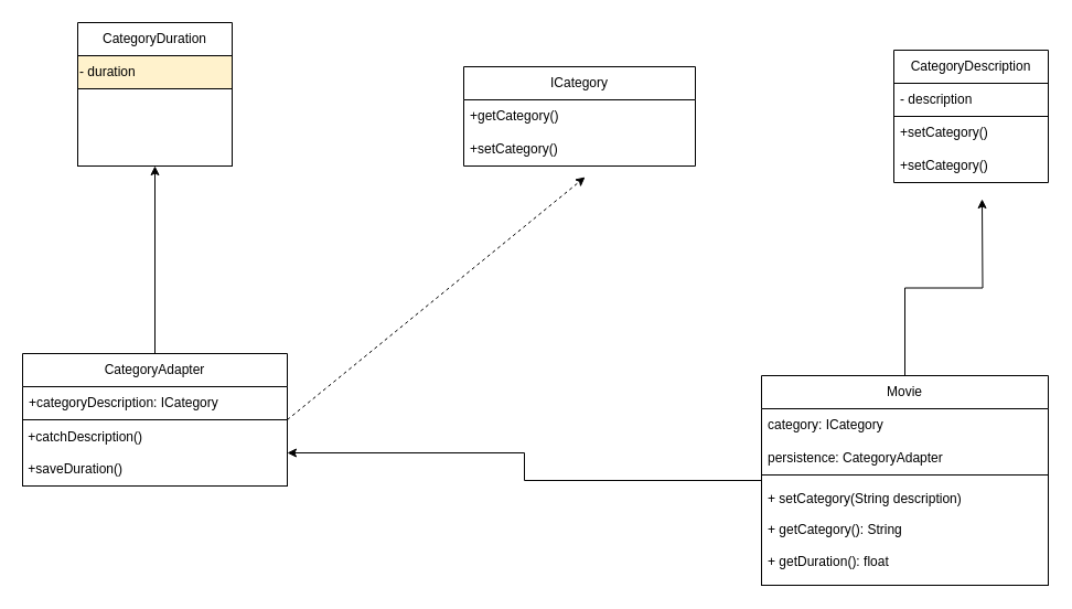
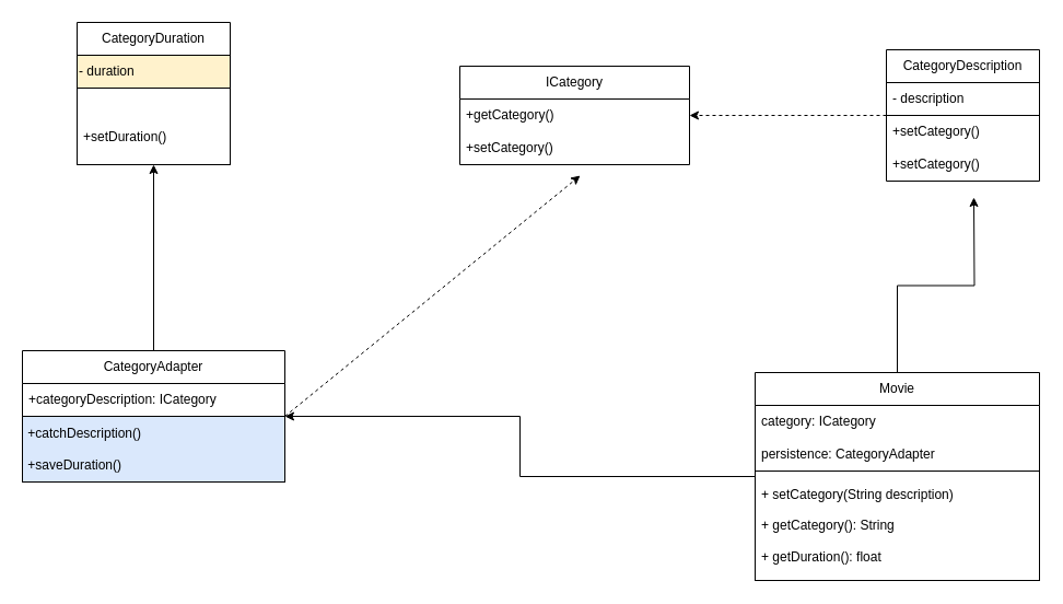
  <mxCell id="0" />
  <mxCell id="1" parent="0" />
  <mxCell id="2" value="ICategory" style="swimlane;fontStyle=0;childLayout=stackLayout;horizontal=1;startSize=30;horizontalStack=0;resizeParent=1;resizeParentMax=0;resizeLast=0;collapsible=1;marginBottom=0;whiteSpace=wrap;html=1;" vertex="1" parent="1"><mxGeometry x="420" y="60" width="210" height="90" as="geometry" /></mxCell>
  <mxCell id="3" value="+getCategory()" style="text;strokeColor=none;fillColor=none;align=left;verticalAlign=middle;spacingLeft=4;spacingRight=4;overflow=hidden;points=[[0,0.5],[1,0.5]];portConstraint=eastwest;rotatable=0;whiteSpace=wrap;html=1;" vertex="1" parent="2"><mxGeometry y="30" width="210" height="30" as="geometry" /></mxCell>
  <mxCell id="4" value="+setCategory()" style="text;strokeColor=none;fillColor=none;align=left;verticalAlign=middle;spacingLeft=4;spacingRight=4;overflow=hidden;points=[[0,0.5],[1,0.5]];portConstraint=eastwest;rotatable=0;whiteSpace=wrap;html=1;" vertex="1" parent="2"><mxGeometry y="60" width="210" height="30" as="geometry" /></mxCell>
  <mxCell id="5" style="edgeStyle=orthogonalEdgeStyle;rounded=0;orthogonalLoop=1;jettySize=auto;html=1;entryX=0.5;entryY=1;entryDx=0;entryDy=0;" edge="1" parent="1" source="6" target="12"><mxGeometry relative="1" as="geometry" /></mxCell>
  <mxCell id="6" value="CategoryAdapter" style="swimlane;fontStyle=0;childLayout=stackLayout;horizontal=1;startSize=30;horizontalStack=0;resizeParent=1;resizeParentMax=0;resizeLast=0;collapsible=1;marginBottom=0;whiteSpace=wrap;html=1;" vertex="1" parent="1"><mxGeometry x="20" y="320" width="240" height="120" as="geometry" /></mxCell>
  <mxCell id="7" value="+categoryDescription: ICategory" style="text;strokeColor=none;fillColor=none;align=left;verticalAlign=middle;spacingLeft=4;spacingRight=4;overflow=hidden;points=[[0,0.5],[1,0.5]];portConstraint=eastwest;rotatable=0;whiteSpace=wrap;html=1;" vertex="1" parent="6"><mxGeometry y="30" width="240" height="30" as="geometry" /></mxCell>
- <mxCell id="8" value="&amp;nbsp;+catchDescription()&lt;div&gt;&lt;br&gt;&lt;/div&gt;&lt;div&gt;&amp;nbsp;+saveDuration()&lt;/div&gt;" style="rounded=0;whiteSpace=wrap;html=1;align=left;" vertex="1" parent="6"><mxGeometry y="60" width="240" height="60" as="geometry" /></mxCell>
+ <mxCell id="8" value="&amp;nbsp;+catchDescription()&lt;div&gt;&lt;br&gt;&lt;/div&gt;&lt;div&gt;&amp;nbsp;+saveDuration()&lt;/div&gt;" style="rounded=0;whiteSpace=wrap;html=1;align=left;fillColor=#dae8fc;" vertex="1" parent="6"><mxGeometry y="60" width="240" height="60" as="geometry" /></mxCell>
  <mxCell id="9" value="" style="endArrow=classic;html=1;rounded=0;exitX=1;exitY=0;exitDx=0;exitDy=0;entryX=0.524;entryY=1.333;entryDx=0;entryDy=0;entryPerimeter=0;dashed=1;" edge="1" parent="1" source="8" target="4"><mxGeometry width="50" height="50" relative="1" as="geometry"><mxPoint x="520" y="290" as="sourcePoint" /><mxPoint x="570" y="240" as="targetPoint" /></mxGeometry></mxCell>
  <mxCell id="10" value="CategoryDuration" style="swimlane;fontStyle=0;childLayout=stackLayout;horizontal=1;startSize=30;horizontalStack=0;resizeParent=1;resizeParentMax=0;resizeLast=0;collapsible=1;marginBottom=0;whiteSpace=wrap;html=1;" vertex="1" parent="1"><mxGeometry x="70" y="20" width="140" height="60" as="geometry" /></mxCell>
  <mxCell id="11" value="&lt;span style=&quot;&quot;&gt;- duration&lt;/span&gt;" style="rounded=0;whiteSpace=wrap;html=1;align=left;fillColor=#fff2cc;" vertex="1" parent="10"><mxGeometry y="30" width="140" height="30" as="geometry" /></mxCell>
  <mxCell id="12" value="" style="rounded=0;whiteSpace=wrap;html=1;align=left;" vertex="1" parent="1"><mxGeometry x="70" y="80" width="140" height="70" as="geometry" /></mxCell>
+ <mxCell id="13" value="+setDuration()" style="text;strokeColor=none;fillColor=none;align=left;verticalAlign=middle;spacingLeft=4;spacingRight=4;overflow=hidden;points=[[0,0.5],[1,0.5]];portConstraint=eastwest;rotatable=0;whiteSpace=wrap;html=1;" vertex="1" parent="1"><mxGeometry x="70" y="110" width="140" height="30" as="geometry" /></mxCell>
+ <mxCell id="14" style="edgeStyle=orthogonalEdgeStyle;rounded=0;orthogonalLoop=1;jettySize=auto;html=1;dashed=1;" edge="1" parent="1" source="15" target="3"><mxGeometry relative="1" as="geometry" /></mxCell>
  <mxCell id="15" value="CategoryDescription" style="swimlane;fontStyle=0;childLayout=stackLayout;horizontal=1;startSize=30;horizontalStack=0;resizeParent=1;resizeParentMax=0;resizeLast=0;collapsible=1;marginBottom=0;whiteSpace=wrap;html=1;" vertex="1" parent="1"><mxGeometry x="810" y="45" width="140" height="120" as="geometry" /></mxCell>
  <mxCell id="16" value="- description" style="text;strokeColor=default;fillColor=none;align=left;verticalAlign=middle;spacingLeft=4;spacingRight=4;overflow=hidden;points=[[0,0.5],[1,0.5]];portConstraint=eastwest;rotatable=0;whiteSpace=wrap;html=1;" vertex="1" parent="15"><mxGeometry y="30" width="140" height="30" as="geometry" /></mxCell>
  <mxCell id="17" value="+setCategory()" style="text;strokeColor=none;fillColor=none;align=left;verticalAlign=middle;spacingLeft=4;spacingRight=4;overflow=hidden;points=[[0,0.5],[1,0.5]];portConstraint=eastwest;rotatable=0;whiteSpace=wrap;html=1;" vertex="1" parent="15"><mxGeometry y="60" width="140" height="30" as="geometry" /></mxCell>
  <mxCell id="18" value="+setCategory()" style="text;strokeColor=none;fillColor=none;align=left;verticalAlign=middle;spacingLeft=4;spacingRight=4;overflow=hidden;points=[[0,0.5],[1,0.5]];portConstraint=eastwest;rotatable=0;whiteSpace=wrap;html=1;" vertex="1" parent="15"><mxGeometry y="90" width="140" height="30" as="geometry" /></mxCell>
- <mxCell id="19" style="edgeStyle=orthogonalEdgeStyle;rounded=0;orthogonalLoop=1;jettySize=auto;html=1;" edge="1" parent="1" source="21" target="8"><mxGeometry relative="1" as="geometry" /></mxCell>
+ <mxCell id="19" style="edgeStyle=orthogonalEdgeStyle;rounded=0;orthogonalLoop=1;jettySize=auto;html=1;entryX=1;entryY=0.5;entryDx=0;entryDy=0;" edge="1" parent="1" source="21" target="6"><mxGeometry relative="1" as="geometry" /></mxCell>
  <mxCell id="20" style="edgeStyle=orthogonalEdgeStyle;rounded=0;orthogonalLoop=1;jettySize=auto;html=1;" edge="1" parent="1" source="21"><mxGeometry relative="1" as="geometry"><mxPoint x="890" y="180" as="targetPoint" /></mxGeometry></mxCell>
  <mxCell id="21" value="Movie" style="swimlane;fontStyle=0;childLayout=stackLayout;horizontal=1;startSize=30;horizontalStack=0;resizeParent=1;resizeParentMax=0;resizeLast=0;collapsible=1;marginBottom=0;whiteSpace=wrap;html=1;" vertex="1" parent="1"><mxGeometry x="690" y="340" width="260" height="190" as="geometry" /></mxCell>
  <mxCell id="22" value="category: ICategory" style="text;strokeColor=none;fillColor=none;align=left;verticalAlign=middle;spacingLeft=4;spacingRight=4;overflow=hidden;points=[[0,0.5],[1,0.5]];portConstraint=eastwest;rotatable=0;whiteSpace=wrap;html=1;" vertex="1" parent="21"><mxGeometry y="30" width="260" height="30" as="geometry" /></mxCell>
  <mxCell id="23" value="persistence: CategoryAdapter" style="text;strokeColor=none;fillColor=none;align=left;verticalAlign=middle;spacingLeft=4;spacingRight=4;overflow=hidden;points=[[0,0.5],[1,0.5]];portConstraint=eastwest;rotatable=0;whiteSpace=wrap;html=1;" vertex="1" parent="21"><mxGeometry y="60" width="260" height="30" as="geometry" /></mxCell>
  <mxCell id="24" value="+ setCategory(String description)&lt;div&gt;&lt;br&gt;&lt;div&gt;+ getCategory(): String&lt;/div&gt;&lt;div&gt;&lt;br&gt;&lt;/div&gt;&lt;div&gt;+ getDuration(): float&lt;/div&gt;&lt;/div&gt;" style="text;strokeColor=default;fillColor=none;align=left;verticalAlign=middle;spacingLeft=4;spacingRight=4;overflow=hidden;points=[[0,0.5],[1,0.5]];portConstraint=eastwest;rotatable=0;whiteSpace=wrap;html=1;strokeWidth=1;perimeterSpacing=2;" vertex="1" parent="21"><mxGeometry y="90" width="260" height="100" as="geometry" /></mxCell>
